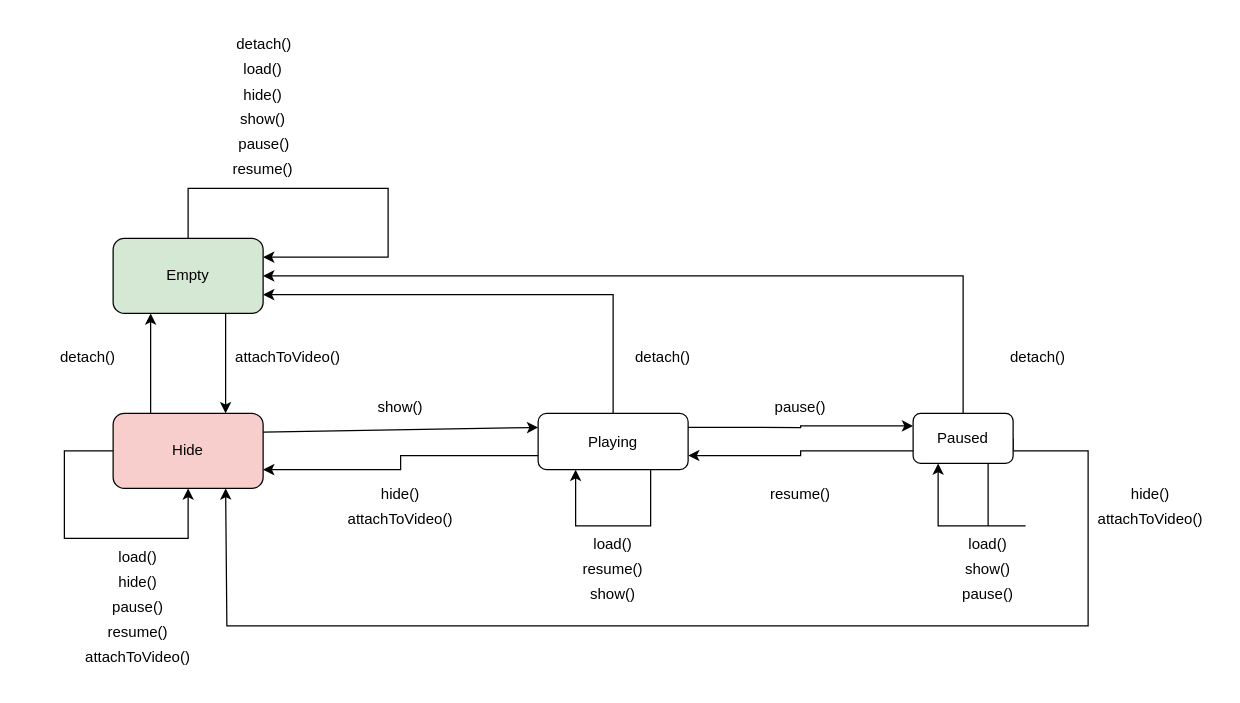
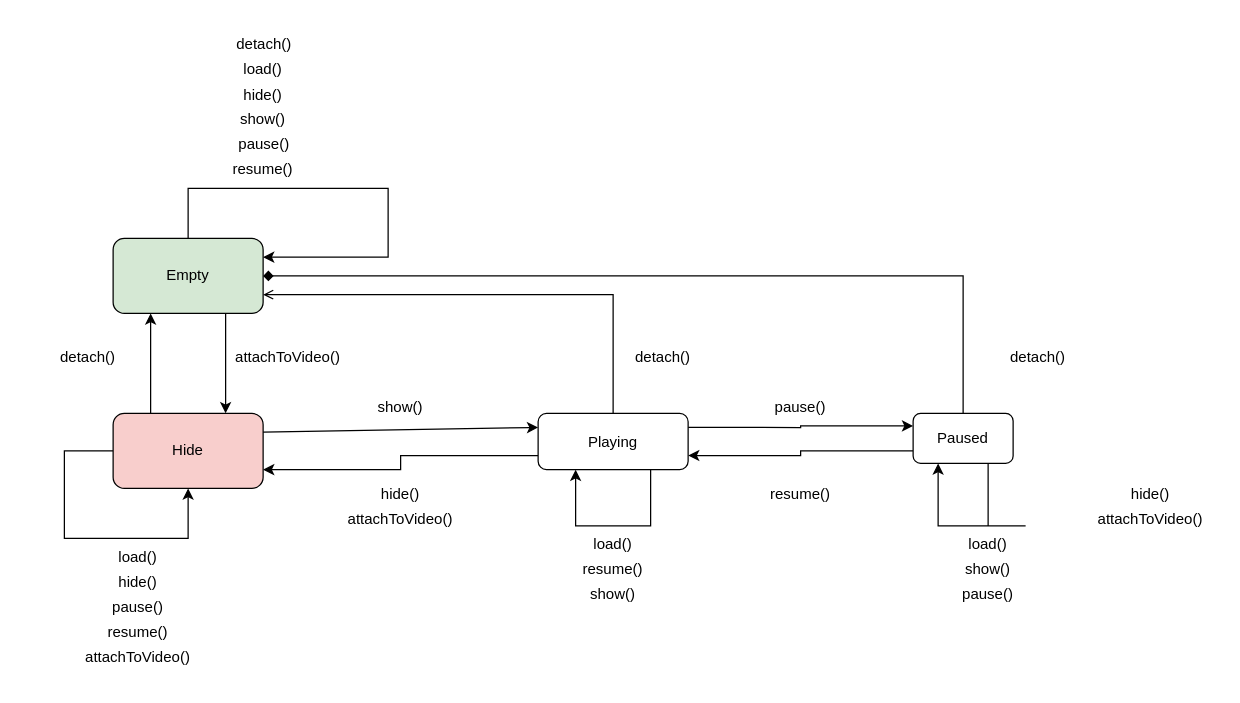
  <mxCell id="0" />
  <mxCell id="1" parent="0" />
  <mxCell id="2" value="Empty" style="rounded=1;whiteSpace=wrap;html=1;fillColor=#d5e8d4;" vertex="1" parent="1"><mxGeometry x="90" y="190" width="120" height="60" as="geometry" /></mxCell>
  <mxCell id="3" value="" style="endArrow=classic;html=1;rounded=0;exitX=0.5;exitY=0;exitDx=0;exitDy=0;entryX=1;entryY=0.25;entryDx=0;entryDy=0;" edge="1" parent="1" source="2" target="2"><mxGeometry width="50" height="50" relative="1" as="geometry"><mxPoint x="420" y="270" as="sourcePoint" /><mxPoint x="260" y="180" as="targetPoint" /><Array as="points"><mxPoint x="150" y="150" /><mxPoint x="310" y="150" /><mxPoint x="310" y="205" /></Array></mxGeometry></mxCell>
  <mxCell id="4" value="resume()" style="text;html=1;align=center;verticalAlign=middle;whiteSpace=wrap;rounded=0;" vertex="1" parent="1"><mxGeometry x="180" y="120" width="60" height="30" as="geometry" /></mxCell>
  <mxCell id="5" value="pause()" style="text;html=1;align=center;verticalAlign=middle;whiteSpace=wrap;rounded=0;" vertex="1" parent="1"><mxGeometry x="181" y="100" width="60" height="30" as="geometry" /></mxCell>
  <mxCell id="6" value="show()" style="text;html=1;align=center;verticalAlign=middle;whiteSpace=wrap;rounded=0;" vertex="1" parent="1"><mxGeometry x="180" y="80" width="60" height="30" as="geometry" /></mxCell>
  <mxCell id="7" value="hide()" style="text;html=1;align=center;verticalAlign=middle;whiteSpace=wrap;rounded=0;" vertex="1" parent="1"><mxGeometry x="180" y="61" width="60" height="30" as="geometry" /></mxCell>
  <mxCell id="8" style="edgeStyle=orthogonalEdgeStyle;rounded=0;orthogonalLoop=1;jettySize=auto;html=1;exitX=0;exitY=0.5;exitDx=0;exitDy=0;entryX=0.5;entryY=1;entryDx=0;entryDy=0;" edge="1" parent="1" source="9" target="9"><mxGeometry relative="1" as="geometry"><mxPoint x="150" y="460" as="targetPoint" /><Array as="points"><mxPoint x="51" y="360" /><mxPoint x="51" y="430" /><mxPoint x="150" y="430" /></Array></mxGeometry></mxCell>
  <mxCell id="9" value="Hide" style="rounded=1;whiteSpace=wrap;html=1;fillColor=#f8cecc;" vertex="1" parent="1"><mxGeometry x="90" y="330" width="120" height="60" as="geometry" /></mxCell>
  <mxCell id="10" value="" style="endArrow=classic;html=1;rounded=0;exitX=0.75;exitY=1;exitDx=0;exitDy=0;entryX=0.75;entryY=0;entryDx=0;entryDy=0;" edge="1" parent="1" source="2" target="9"><mxGeometry width="50" height="50" relative="1" as="geometry"><mxPoint x="420" y="270" as="sourcePoint" /><mxPoint x="470" y="220" as="targetPoint" /></mxGeometry></mxCell>
  <mxCell id="11" value="attachToVideo()" style="text;html=1;align=center;verticalAlign=middle;whiteSpace=wrap;rounded=0;" vertex="1" parent="1"><mxGeometry x="180" y="270" width="100" height="30" as="geometry" /></mxCell>
  <mxCell id="12" value="load()" style="text;html=1;align=center;verticalAlign=middle;whiteSpace=wrap;rounded=0;" vertex="1" parent="1"><mxGeometry x="180" y="40" width="60" height="30" as="geometry" /></mxCell>
  <mxCell id="13" value="" style="endArrow=none;html=1;rounded=0;exitX=0.25;exitY=1;exitDx=0;exitDy=0;entryX=0.25;entryY=0;entryDx=0;entryDy=0;startArrow=classic;startFill=1;" edge="1" parent="1" source="2" target="9"><mxGeometry width="50" height="50" relative="1" as="geometry"><mxPoint x="420" y="270" as="sourcePoint" /><mxPoint x="470" y="220" as="targetPoint" /></mxGeometry></mxCell>
  <mxCell id="14" value="detach()" style="text;html=1;align=center;verticalAlign=middle;whiteSpace=wrap;rounded=0;" vertex="1" parent="1"><mxGeometry x="20" y="270" width="100" height="30" as="geometry" /></mxCell>
  <mxCell id="15" value="detach()" style="text;html=1;align=center;verticalAlign=middle;whiteSpace=wrap;rounded=0;" vertex="1" parent="1"><mxGeometry x="161" y="20" width="100" height="30" as="geometry" /></mxCell>
- <mxCell id="16" style="edgeStyle=orthogonalEdgeStyle;rounded=0;orthogonalLoop=1;jettySize=auto;html=1;exitX=0.5;exitY=0;exitDx=0;exitDy=0;entryX=1;entryY=0.75;entryDx=0;entryDy=0;" edge="1" parent="1" source="20" target="2"><mxGeometry relative="1" as="geometry"><mxPoint x="490" y="220" as="targetPoint" /></mxGeometry></mxCell>
+ <mxCell id="16" style="edgeStyle=orthogonalEdgeStyle;rounded=0;orthogonalLoop=1;jettySize=auto;html=1;exitX=0.5;exitY=0;exitDx=0;exitDy=0;entryX=1;entryY=0.75;entryDx=0;entryDy=0;endArrow=open;" edge="1" parent="1" source="20" target="2"><mxGeometry relative="1" as="geometry"><mxPoint x="490" y="220" as="targetPoint" /></mxGeometry></mxCell>
  <mxCell id="17" style="edgeStyle=orthogonalEdgeStyle;rounded=0;orthogonalLoop=1;jettySize=auto;html=1;exitX=0.75;exitY=1;exitDx=0;exitDy=0;entryX=0.25;entryY=1;entryDx=0;entryDy=0;" edge="1" parent="1" source="20" target="20"><mxGeometry relative="1" as="geometry"><mxPoint x="520" y="450" as="targetPoint" /><Array as="points"><mxPoint x="520" y="420" /><mxPoint x="460" y="420" /></Array></mxGeometry></mxCell>
  <mxCell id="18" style="edgeStyle=orthogonalEdgeStyle;rounded=0;orthogonalLoop=1;jettySize=auto;html=1;exitX=0;exitY=0.75;exitDx=0;exitDy=0;entryX=1;entryY=0.75;entryDx=0;entryDy=0;" edge="1" parent="1" source="20" target="9"><mxGeometry relative="1" as="geometry" /></mxCell>
  <mxCell id="19" style="edgeStyle=orthogonalEdgeStyle;rounded=0;orthogonalLoop=1;jettySize=auto;html=1;exitX=1;exitY=0.25;exitDx=0;exitDy=0;entryX=0;entryY=0.25;entryDx=0;entryDy=0;" edge="1" parent="1" source="20" target="34"><mxGeometry relative="1" as="geometry" /></mxCell>
  <mxCell id="20" value="Playing" style="rounded=1;whiteSpace=wrap;html=1;" vertex="1" parent="1"><mxGeometry x="430" y="330" width="120" height="45" as="geometry" /></mxCell>
  <mxCell id="21" value="" style="endArrow=classic;html=1;rounded=0;entryX=0;entryY=0.25;entryDx=0;entryDy=0;exitX=1;exitY=0.25;exitDx=0;exitDy=0;" edge="1" parent="1" source="9" target="20"><mxGeometry width="50" height="50" relative="1" as="geometry"><mxPoint x="220" y="360" as="sourcePoint" /><mxPoint x="470" y="220" as="targetPoint" /></mxGeometry></mxCell>
  <mxCell id="22" value="show()" style="text;html=1;align=center;verticalAlign=middle;whiteSpace=wrap;rounded=0;" vertex="1" parent="1"><mxGeometry x="290" y="310" width="60" height="30" as="geometry" /></mxCell>
  <mxCell id="23" value="load()" style="text;html=1;align=center;verticalAlign=middle;whiteSpace=wrap;rounded=0;" vertex="1" parent="1"><mxGeometry x="80" y="430" width="60" height="30" as="geometry" /></mxCell>
  <mxCell id="24" value="hide()" style="text;html=1;align=center;verticalAlign=middle;whiteSpace=wrap;rounded=0;" vertex="1" parent="1"><mxGeometry x="80" y="450" width="60" height="30" as="geometry" /></mxCell>
  <mxCell id="25" value="pause()" style="text;html=1;align=center;verticalAlign=middle;whiteSpace=wrap;rounded=0;" vertex="1" parent="1"><mxGeometry x="80" y="470" width="60" height="30" as="geometry" /></mxCell>
  <mxCell id="26" value="resume()" style="text;html=1;align=center;verticalAlign=middle;whiteSpace=wrap;rounded=0;" vertex="1" parent="1"><mxGeometry x="80" y="490" width="60" height="30" as="geometry" /></mxCell>
  <mxCell id="27" value="attachToVideo()" style="text;html=1;align=center;verticalAlign=middle;whiteSpace=wrap;rounded=0;" vertex="1" parent="1"><mxGeometry x="60" y="510" width="100" height="30" as="geometry" /></mxCell>
  <mxCell id="28" value="detach()" style="text;html=1;align=center;verticalAlign=middle;whiteSpace=wrap;rounded=0;" vertex="1" parent="1"><mxGeometry x="480" y="270" width="100" height="30" as="geometry" /></mxCell>
  <mxCell id="29" value="load()" style="text;html=1;align=center;verticalAlign=middle;whiteSpace=wrap;rounded=0;" vertex="1" parent="1"><mxGeometry x="460" y="420" width="60" height="30" as="geometry" /></mxCell>
  <mxCell id="30" value="hide()" style="text;html=1;align=center;verticalAlign=middle;whiteSpace=wrap;rounded=0;" vertex="1" parent="1"><mxGeometry x="290" y="380" width="60" height="30" as="geometry" /></mxCell>
- <mxCell id="31" style="edgeStyle=orthogonalEdgeStyle;rounded=0;orthogonalLoop=1;jettySize=auto;html=1;exitX=0.5;exitY=0;exitDx=0;exitDy=0;entryX=1;entryY=0.5;entryDx=0;entryDy=0;" edge="1" parent="1" source="34" target="2"><mxGeometry relative="1" as="geometry"><mxPoint x="790" y="230" as="targetPoint" /></mxGeometry></mxCell>
+ <mxCell id="31" style="edgeStyle=orthogonalEdgeStyle;rounded=0;orthogonalLoop=1;jettySize=auto;html=1;exitX=0.5;exitY=0;exitDx=0;exitDy=0;entryX=1;entryY=0.5;entryDx=0;entryDy=0;endArrow=diamond;" edge="1" parent="1" source="34" target="2"><mxGeometry relative="1" as="geometry"><mxPoint x="790" y="230" as="targetPoint" /></mxGeometry></mxCell>
  <mxCell id="32" style="edgeStyle=orthogonalEdgeStyle;rounded=0;orthogonalLoop=1;jettySize=auto;html=1;exitX=0;exitY=0.75;exitDx=0;exitDy=0;entryX=1;entryY=0.75;entryDx=0;entryDy=0;" edge="1" parent="1" source="34" target="20"><mxGeometry relative="1" as="geometry" /></mxCell>
- <mxCell id="33" style="edgeStyle=orthogonalEdgeStyle;rounded=0;orthogonalLoop=1;jettySize=auto;html=1;exitX=1;exitY=0.5;exitDx=0;exitDy=0;entryX=0.75;entryY=1;entryDx=0;entryDy=0;" edge="1" parent="1" source="34" target="9"><mxGeometry relative="1" as="geometry"><mxPoint x="180" y="400" as="targetPoint" /><Array as="points"><mxPoint x="870" y="360" /><mxPoint x="870" y="500" /><mxPoint x="181" y="500" /></Array></mxGeometry></mxCell>
  <mxCell id="34" value="Paused" style="rounded=1;whiteSpace=wrap;html=1;" vertex="1" parent="1"><mxGeometry x="730" y="330" width="80" height="40" as="geometry" /></mxCell>
  <mxCell id="35" value="pause()" style="text;html=1;align=center;verticalAlign=middle;whiteSpace=wrap;rounded=0;" vertex="1" parent="1"><mxGeometry x="610" y="310" width="60" height="30" as="geometry" /></mxCell>
  <mxCell id="36" value="resume()" style="text;html=1;align=center;verticalAlign=middle;whiteSpace=wrap;rounded=0;" vertex="1" parent="1"><mxGeometry x="460" y="440" width="60" height="30" as="geometry" /></mxCell>
  <mxCell id="37" value="attachToVideo()" style="text;html=1;align=center;verticalAlign=middle;whiteSpace=wrap;rounded=0;" vertex="1" parent="1"><mxGeometry x="270" y="400" width="100" height="30" as="geometry" /></mxCell>
  <mxCell id="38" value="detach()" style="text;html=1;align=center;verticalAlign=middle;whiteSpace=wrap;rounded=0;" vertex="1" parent="1"><mxGeometry x="780" y="270" width="100" height="30" as="geometry" /></mxCell>
  <mxCell id="39" style="edgeStyle=orthogonalEdgeStyle;rounded=0;orthogonalLoop=1;jettySize=auto;html=1;exitX=0.75;exitY=1;exitDx=0;exitDy=0;entryX=0.25;entryY=1;entryDx=0;entryDy=0;" edge="1" parent="1" source="34" target="34"><mxGeometry relative="1" as="geometry"><Array as="points"><mxPoint x="820" y="420" /><mxPoint x="760" y="420" /></Array></mxGeometry></mxCell>
  <mxCell id="40" value="load()" style="text;html=1;align=center;verticalAlign=middle;whiteSpace=wrap;rounded=0;" vertex="1" parent="1"><mxGeometry x="760" y="420" width="60" height="30" as="geometry" /></mxCell>
  <mxCell id="41" value="resume()" style="text;html=1;align=center;verticalAlign=middle;whiteSpace=wrap;rounded=0;" vertex="1" parent="1"><mxGeometry x="610" y="380" width="60" height="30" as="geometry" /></mxCell>
  <mxCell id="42" value="hide()" style="text;html=1;align=center;verticalAlign=middle;whiteSpace=wrap;rounded=0;" vertex="1" parent="1"><mxGeometry x="890" y="380" width="60" height="30" as="geometry" /></mxCell>
  <mxCell id="43" value="show()" style="text;html=1;align=center;verticalAlign=middle;whiteSpace=wrap;rounded=0;" vertex="1" parent="1"><mxGeometry x="460" y="460" width="60" height="30" as="geometry" /></mxCell>
  <mxCell id="44" value="show()" style="text;html=1;align=center;verticalAlign=middle;whiteSpace=wrap;rounded=0;" vertex="1" parent="1"><mxGeometry x="760" y="440" width="60" height="30" as="geometry" /></mxCell>
  <mxCell id="45" value="pause()" style="text;html=1;align=center;verticalAlign=middle;whiteSpace=wrap;rounded=0;" vertex="1" parent="1"><mxGeometry x="760" y="460" width="60" height="30" as="geometry" /></mxCell>
  <mxCell id="46" value="attachToVideo()" style="text;html=1;align=center;verticalAlign=middle;whiteSpace=wrap;rounded=0;" vertex="1" parent="1"><mxGeometry x="870" y="400" width="100" height="30" as="geometry" /></mxCell>
